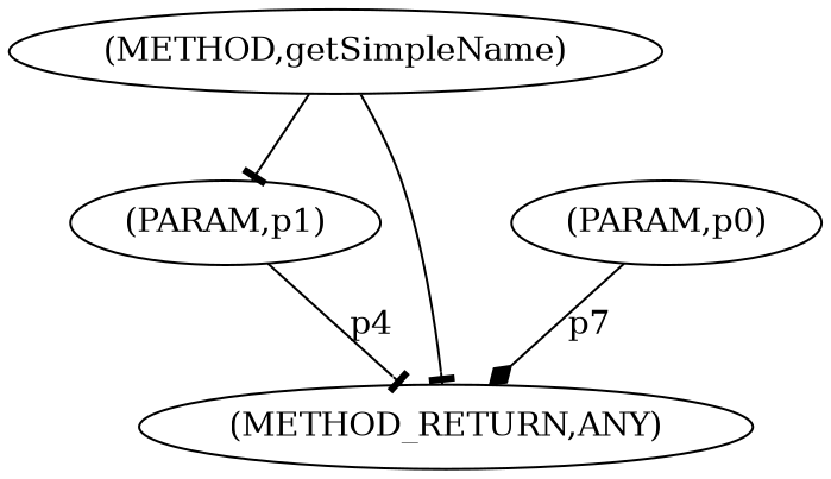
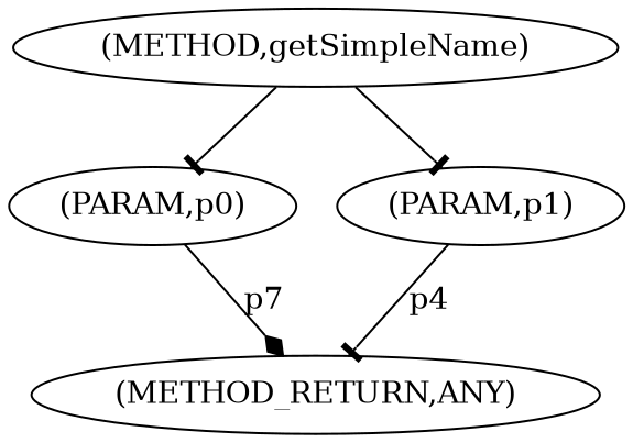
  digraph {
    edge [arrowhead=tee]
    n1 [label=<(METHOD,getSimpleName)>]
    n2 [label=<(PARAM,p0)>]
    n3 [label=<(PARAM,p1)>]
    n4 [label=<(METHOD_RETURN,ANY)>]
-   n1 -> n4
+   n1 -> n2
    n1 -> n3
    n2 -> n4 [arrowhead=diamond label=p7]
    n3 -> n4 [label=p4]
  }
